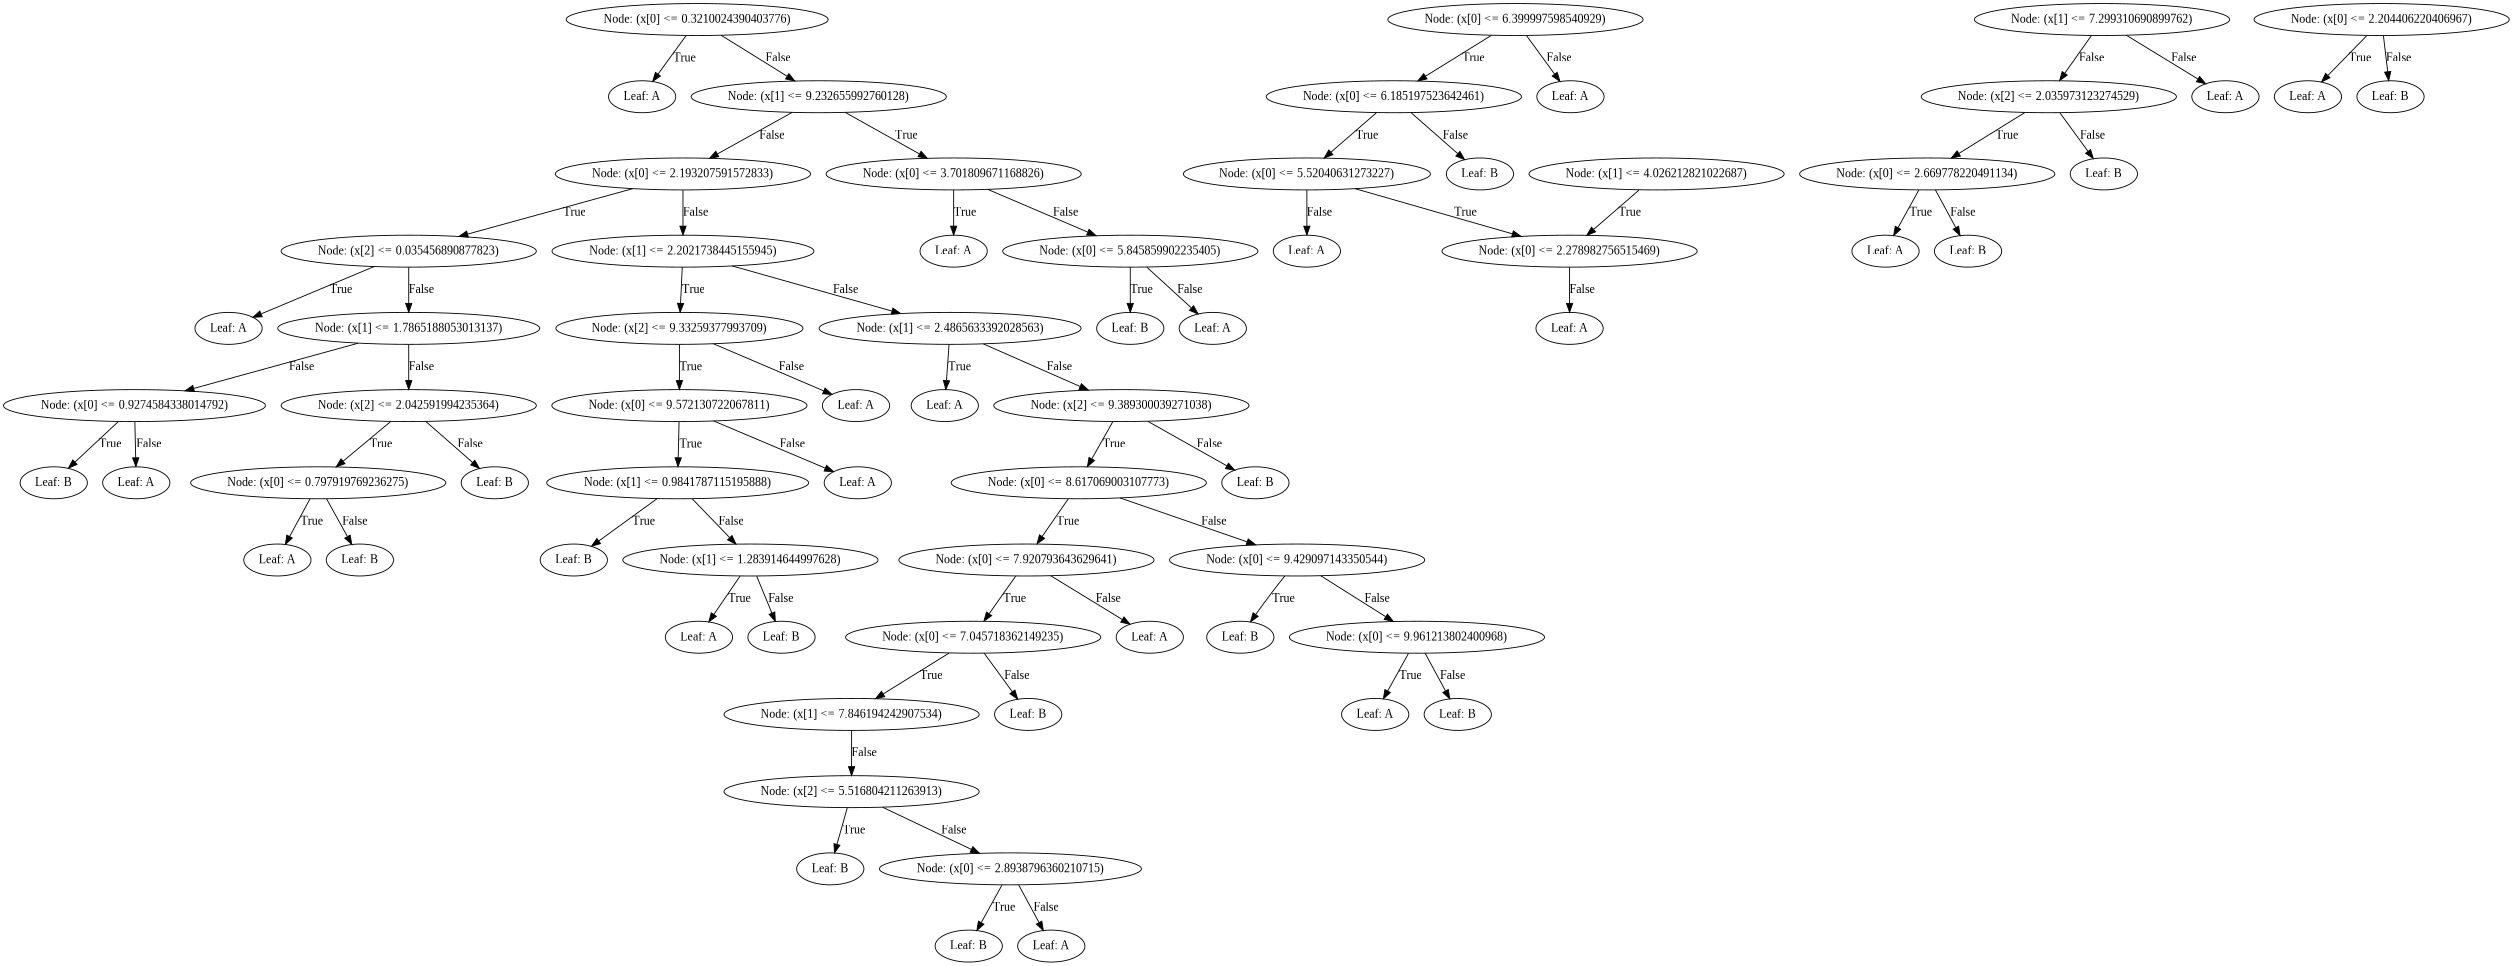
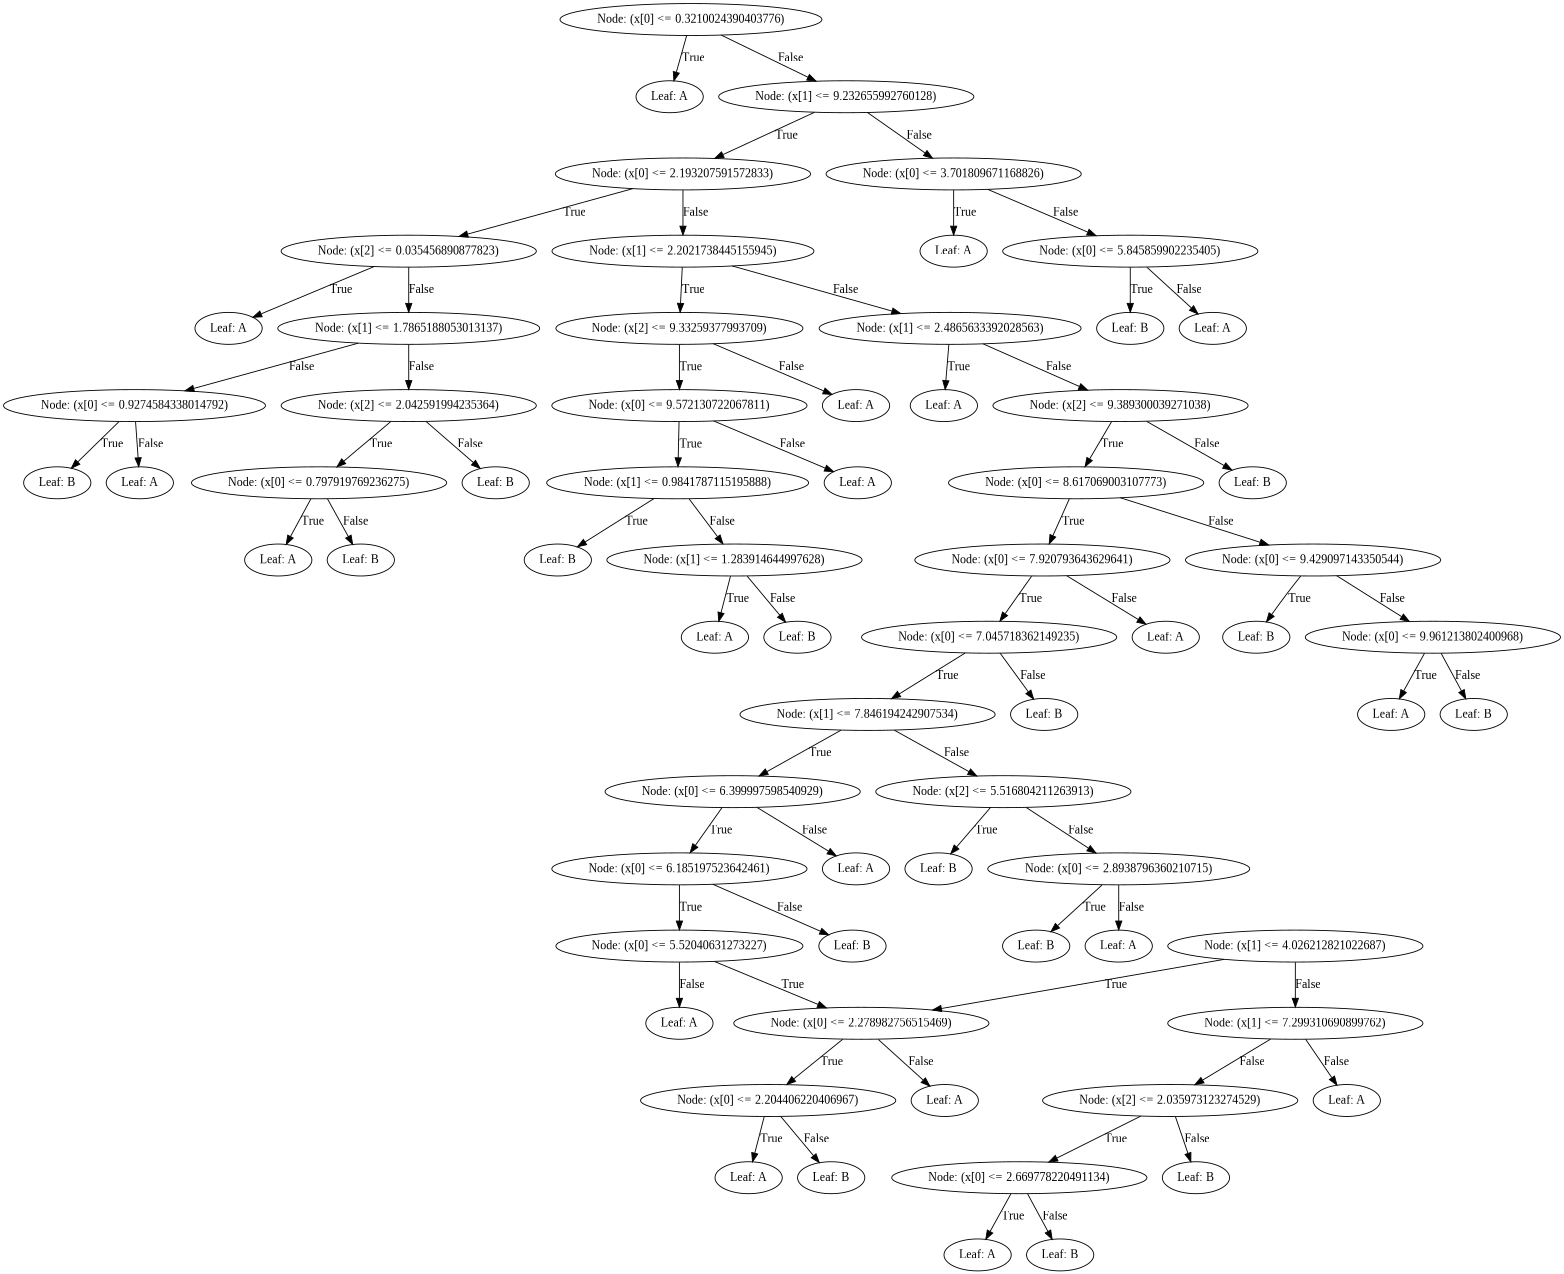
  digraph {
    fontname="Liberation Serif"
    node [fontname="Liberation Serif"]
    edge [fontname="Liberation Serif"]
    n1 [label="Node: (x[0] <= 0.3210024390403776)"]
    n2 [label="Leaf: A"]
    n3 [label="Node: (x[1] <= 9.232655992760128)"]
    n4 [label="Node: (x[0] <= 2.193207591572833)"]
    n5 [label="Node: (x[0] <= 3.701809671168826)"]
    n6 [label="Node: (x[2] <= 0.035456890877823)"]
    n7 [label="Node: (x[1] <= 2.2021738445155945)"]
    n8 [label="Leaf: A"]
    n9 [label="Node: (x[0] <= 5.845859902235405)"]
    n10 [label="Leaf: A"]
    n11 [label="Node: (x[1] <= 1.7865188053013137)"]
    n12 [label="Node: (x[2] <= 9.33259377993709)"]
    n13 [label="Node: (x[1] <= 2.4865633392028563)"]
    n14 [label="Node: (x[0] <= 0.9274584338014792)"]
    n15 [label="Node: (x[2] <= 2.042591994235364)"]
    n16 [label="Leaf: B"]
    n17 [label="Leaf: A"]
    n18 [label="Node: (x[0] <= 0.797919769236275)"]
    n19 [label="Leaf: B"]
    n20 [label="Leaf: A"]
    n21 [label="Leaf: B"]
    n22 [label="Node: (x[0] <= 9.572130722067811)"]
    n23 [label="Leaf: A"]
    n24 [label="Leaf: A"]
    n25 [label="Node: (x[2] <= 9.389300039271038)"]
    n26 [label="Node: (x[1] <= 0.9841787115195888)"]
    n27 [label="Leaf: A"]
    n28 [label="Leaf: B"]
    n29 [label="Node: (x[1] <= 1.283914644997628)"]
    n30 [label="Leaf: A"]
    n31 [label="Leaf: B"]
    n32 [label="Node: (x[0] <= 8.617069003107773)"]
    n33 [label="Leaf: B"]
    n34 [label="Node: (x[0] <= 7.920793643629641)"]
    n35 [label="Node: (x[0] <= 9.429097143350544)"]
    n36 [label="Node: (x[0] <= 7.045718362149235)"]
    n37 [label="Leaf: A"]
    n38 [label="Leaf: B"]
    n39 [label="Node: (x[0] <= 9.961213802400968)"]
    n40 [label="Node: (x[1] <= 7.846194242907534)"]
    n41 [label="Leaf: B"]
    n42 [label="Node: (x[0] <= 6.399997598540929)"]
    n43 [label="Node: (x[2] <= 5.516804211263913)"]
    n44 [label="Node: (x[0] <= 6.185197523642461)"]
    n45 [label="Leaf: A"]
    n46 [label="Leaf: B"]
    n47 [label="Node: (x[0] <= 2.8938796360210715)"]
    n48 [label="Node: (x[0] <= 5.52040631273227)"]
    n49 [label="Leaf: B"]
    n50 [label="Leaf: A"]
    n51 [label="Node: (x[0] <= 2.278982756515469)"]
    n52 [label="Node: (x[1] <= 4.026212821022687)"]
    n53 [label="Node: (x[1] <= 7.299310690899762)"]
    n54 [label="Node: (x[0] <= 2.204406220406967)"]
    n55 [label="Leaf: A"]
    n56 [label="Node: (x[2] <= 2.035973123274529)"]
    n57 [label="Leaf: A"]
    n58 [label="Leaf: A"]
    n59 [label="Leaf: B"]
    n60 [label="Node: (x[0] <= 2.669778220491134)"]
    n61 [label="Leaf: B"]
    n62 [label="Leaf: A"]
    n63 [label="Leaf: B"]
    n64 [label="Leaf: B"]
    n65 [label="Leaf: A"]
    n66 [label="Leaf: A"]
    n67 [label="Leaf: B"]
    n68 [label="Leaf: B"]
    n69 [label="Leaf: A"]
    n1 -> n2 [label=True]
    n1 -> n3 [label=False]
-   n3 -> n4 [label=False]
-   n3 -> n5 [label=True]
+   n3 -> n4 [label=True]
+   n3 -> n5 [label=False]
    n4 -> n6 [label=True]
    n4 -> n7 [label=False]
    n5 -> n8 [label=True]
    n5 -> n9 [label=False]
    n6 -> n10 [label=True]
    n6 -> n11 [label=False]
    n7 -> n12 [label=True]
    n7 -> n13 [label=False]
    n9 -> n68 [label=True]
    n9 -> n69 [label=False]
    n11 -> n14 [label=False]
    n11 -> n15 [label=False]
    n12 -> n22 [label=True]
    n12 -> n23 [label=False]
    n13 -> n24 [label=True]
    n13 -> n25 [label=False]
    n14 -> n16 [label=True]
    n14 -> n17 [label=False]
    n15 -> n18 [label=True]
    n15 -> n19 [label=False]
    n18 -> n20 [label=True]
    n18 -> n21 [label=False]
    n22 -> n26 [label=True]
    n22 -> n27 [label=False]
    n25 -> n32 [label=True]
    n25 -> n33 [label=False]
    n26 -> n28 [label=True]
    n26 -> n29 [label=False]
    n29 -> n30 [label=True]
    n29 -> n31 [label=False]
    n32 -> n34 [label=True]
    n32 -> n35 [label=False]
    n34 -> n36 [label=True]
    n34 -> n37 [label=False]
    n35 -> n38 [label=True]
    n35 -> n39 [label=False]
    n36 -> n40 [label=True]
    n36 -> n41 [label=False]
    n39 -> n66 [label=True]
    n39 -> n67 [label=False]
+   n40 -> n42 [label=True]
    n40 -> n43 [label=False]
    n42 -> n44 [label=True]
    n42 -> n45 [label=False]
    n43 -> n46 [label=True]
    n43 -> n47 [label=False]
    n44 -> n48 [label=True]
    n44 -> n49 [label=False]
    n47 -> n64 [label=True]
    n47 -> n65 [label=False]
    n48 -> n50 [label=False]
    n48 -> n51 [label=True]
+   n51 -> n54 [label=True]
    n51 -> n55 [label=False]
    n52 -> n51 [label=True]
+   n52 -> n53 [label=False]
    n53 -> n56 [label=False]
    n53 -> n57 [label=False]
    n54 -> n58 [label=True]
    n54 -> n59 [label=False]
    n56 -> n60 [label=True]
    n56 -> n61 [label=False]
    n60 -> n62 [label=True]
    n60 -> n63 [label=False]
  }
